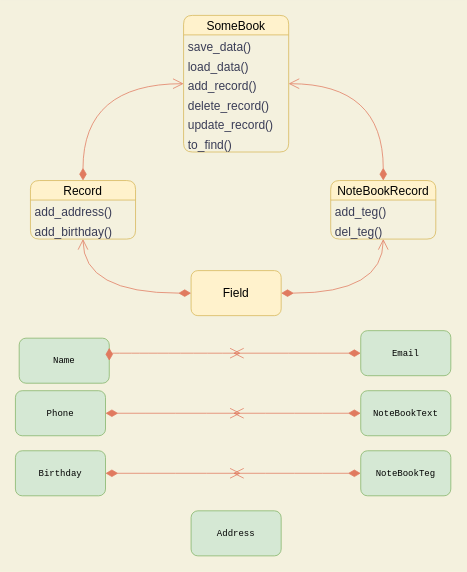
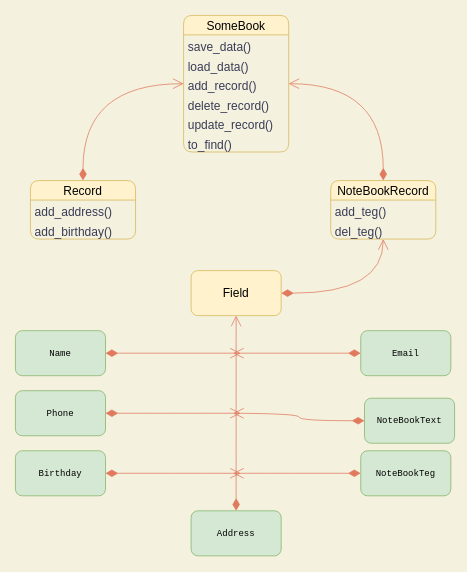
  <mxCell id="0" />
  <mxCell id="1" parent="0" />
  <mxCell id="2" value="SomeBook" style="swimlane;fontStyle=0;childLayout=stackLayout;horizontal=1;startSize=26;fillColor=#fff2cc;horizontalStack=0;resizeParent=1;resizeParentMax=0;resizeLast=0;collapsible=1;marginBottom=0;fontSize=16;strokeColor=#d6b656;rounded=1;" vertex="1" parent="1"><mxGeometry x="244" y="20" width="140" height="182" as="geometry"><mxRectangle x="305" y="140" width="120" height="30" as="alternateBounds" /></mxGeometry></mxCell>
  <mxCell id="3" value="save_data()" style="text;strokeColor=none;fillColor=none;align=left;verticalAlign=top;spacingLeft=4;spacingRight=4;overflow=hidden;rotatable=0;points=[[0,0.5],[1,0.5]];portConstraint=eastwest;fontSize=16;fontColor=#393C56;" vertex="1" parent="2"><mxGeometry y="26" width="140" height="26" as="geometry" /></mxCell>
  <mxCell id="4" value="load_data()" style="text;strokeColor=none;fillColor=none;align=left;verticalAlign=top;spacingLeft=4;spacingRight=4;overflow=hidden;rotatable=0;points=[[0,0.5],[1,0.5]];portConstraint=eastwest;fontSize=16;fontColor=#393C56;" vertex="1" parent="2"><mxGeometry y="52" width="140" height="26" as="geometry" /></mxCell>
  <mxCell id="5" value="add_record()" style="text;strokeColor=none;fillColor=none;align=left;verticalAlign=top;spacingLeft=4;spacingRight=4;overflow=hidden;rotatable=0;points=[[0,0.5],[1,0.5]];portConstraint=eastwest;fontSize=16;fontColor=#393C56;" vertex="1" parent="2"><mxGeometry y="78" width="140" height="26" as="geometry" /></mxCell>
  <mxCell id="6" value="delete_record()" style="text;strokeColor=none;fillColor=none;align=left;verticalAlign=top;spacingLeft=4;spacingRight=4;overflow=hidden;rotatable=0;points=[[0,0.5],[1,0.5]];portConstraint=eastwest;fontSize=16;fontColor=#393C56;" vertex="1" parent="2"><mxGeometry y="104" width="140" height="26" as="geometry" /></mxCell>
  <mxCell id="7" value="update_record()" style="text;strokeColor=none;fillColor=none;align=left;verticalAlign=top;spacingLeft=4;spacingRight=4;overflow=hidden;rotatable=0;points=[[0,0.5],[1,0.5]];portConstraint=eastwest;fontSize=16;fontColor=#393C56;" vertex="1" parent="2"><mxGeometry y="130" width="140" height="26" as="geometry" /></mxCell>
  <mxCell id="8" value="to_find()" style="text;strokeColor=none;fillColor=none;align=left;verticalAlign=top;spacingLeft=4;spacingRight=4;overflow=hidden;rotatable=0;points=[[0,0.5],[1,0.5]];portConstraint=eastwest;fontSize=16;fontColor=#393C56;" vertex="1" parent="2"><mxGeometry y="156" width="140" height="26" as="geometry" /></mxCell>
  <mxCell id="9" value="Record" style="swimlane;fontStyle=0;childLayout=stackLayout;horizontal=1;startSize=26;fillColor=#fff2cc;horizontalStack=0;resizeParent=1;resizeParentMax=0;resizeLast=0;collapsible=1;marginBottom=0;fontSize=16;strokeColor=#d6b656;rounded=1;" vertex="1" parent="1"><mxGeometry x="40" y="240" width="140" height="78" as="geometry"><mxRectangle x="305" y="140" width="120" height="30" as="alternateBounds" /></mxGeometry></mxCell>
  <mxCell id="10" value="add_address()" style="text;strokeColor=none;fillColor=none;align=left;verticalAlign=top;spacingLeft=4;spacingRight=4;overflow=hidden;rotatable=0;points=[[0,0.5],[1,0.5]];portConstraint=eastwest;fontSize=16;fontColor=#393C56;" vertex="1" parent="9"><mxGeometry y="26" width="140" height="26" as="geometry" /></mxCell>
  <mxCell id="11" value="add_birthday()" style="text;strokeColor=none;fillColor=none;align=left;verticalAlign=top;spacingLeft=4;spacingRight=4;overflow=hidden;rotatable=0;points=[[0,0.5],[1,0.5]];portConstraint=eastwest;fontSize=16;fontColor=#393C56;" vertex="1" parent="9"><mxGeometry y="52" width="140" height="26" as="geometry" /></mxCell>
  <mxCell id="12" value="NoteBookRecord" style="swimlane;fontStyle=0;childLayout=stackLayout;horizontal=1;startSize=26;fillColor=#fff2cc;horizontalStack=0;resizeParent=1;resizeParentMax=0;resizeLast=0;collapsible=1;marginBottom=0;fontSize=16;strokeColor=#d6b656;rounded=1;" vertex="1" parent="1"><mxGeometry x="440" y="240" width="140" height="78" as="geometry"><mxRectangle x="305" y="140" width="120" height="30" as="alternateBounds" /></mxGeometry></mxCell>
  <mxCell id="13" value="add_teg()" style="text;strokeColor=none;fillColor=none;align=left;verticalAlign=top;spacingLeft=4;spacingRight=4;overflow=hidden;rotatable=0;points=[[0,0.5],[1,0.5]];portConstraint=eastwest;fontSize=16;fontColor=#393C56;" vertex="1" parent="12"><mxGeometry y="26" width="140" height="26" as="geometry" /></mxCell>
  <mxCell id="14" value="del_teg()" style="text;strokeColor=none;fillColor=none;align=left;verticalAlign=top;spacingLeft=4;spacingRight=4;overflow=hidden;rotatable=0;points=[[0,0.5],[1,0.5]];portConstraint=eastwest;fontSize=16;fontColor=#393C56;" vertex="1" parent="12"><mxGeometry y="52" width="140" height="26" as="geometry" /></mxCell>
  <mxCell id="15" value="" style="endArrow=open;html=1;endSize=12;startArrow=diamondThin;startSize=14;startFill=1;edgeStyle=orthogonalEdgeStyle;align=left;verticalAlign=bottom;rounded=0;fontSize=12;fontColor=#393C56;strokeColor=#E07A5F;fillColor=#F2CC8F;curved=1;entryX=0;entryY=0.5;entryDx=0;entryDy=0;labelBackgroundColor=#F4F1DE;exitX=0.5;exitY=0;exitDx=0;exitDy=0;" edge="1" parent="1" source="9" target="5"><mxGeometry x="-1" y="3" relative="1" as="geometry"><mxPoint x="100" y="240" as="sourcePoint" /><mxPoint x="60" y="180" as="targetPoint" /><Array as="points"><mxPoint x="110" y="111" /></Array></mxGeometry></mxCell>
  <mxCell id="16" value="" style="endArrow=open;html=1;endSize=12;startArrow=diamondThin;startSize=14;startFill=1;edgeStyle=orthogonalEdgeStyle;align=left;verticalAlign=bottom;rounded=0;fontSize=12;fontColor=#393C56;strokeColor=#E07A5F;fillColor=#F2CC8F;curved=1;entryX=1;entryY=0.5;entryDx=0;entryDy=0;labelBackgroundColor=#F4F1DE;exitX=0.5;exitY=0;exitDx=0;exitDy=0;" edge="1" parent="1" source="12" target="5"><mxGeometry x="-1" y="3" relative="1" as="geometry"><mxPoint x="490" y="230" as="sourcePoint" /><mxPoint x="645" y="111" as="targetPoint" /><Array as="points"><mxPoint x="510" y="111" /></Array></mxGeometry></mxCell>
  <mxCell id="17" value="Field" style="whiteSpace=wrap;html=1;fontSize=16;fillColor=#fff2cc;strokeColor=#d6b656;fontStyle=0;startSize=26;rounded=1;" vertex="1" parent="1"><mxGeometry x="254" y="360" width="120" height="60" as="geometry" /></mxCell>
  <mxCell id="18" value="" style="endArrow=open;html=1;endSize=12;startArrow=diamondThin;startSize=14;startFill=1;edgeStyle=orthogonalEdgeStyle;align=left;verticalAlign=bottom;rounded=0;fontSize=12;fontColor=#393C56;strokeColor=#E07A5F;fillColor=#F2CC8F;curved=1;labelBackgroundColor=#F4F1DE;exitX=1;exitY=0.5;exitDx=0;exitDy=0;entryX=0.5;entryY=1;entryDx=0;entryDy=0;entryPerimeter=0;" edge="1" parent="1" source="17" target="14"><mxGeometry x="-1" y="3" relative="1" as="geometry"><mxPoint x="334" y="380" as="sourcePoint" /><mxPoint x="510" y="320" as="targetPoint" /><Array as="points"><mxPoint x="510" y="390" /></Array></mxGeometry></mxCell>
- <mxCell id="19" value="" style="endArrow=open;html=1;endSize=12;startArrow=diamondThin;startSize=14;startFill=1;edgeStyle=orthogonalEdgeStyle;align=left;verticalAlign=bottom;rounded=0;fontSize=12;fontColor=#393C56;strokeColor=#E07A5F;fillColor=#F2CC8F;curved=1;exitX=0;exitY=0.5;exitDx=0;exitDy=0;entryX=0.5;entryY=1;entryDx=0;entryDy=0;entryPerimeter=0;" edge="1" parent="1" source="17" target="11"><mxGeometry x="-1" y="3" relative="1" as="geometry"><mxPoint x="-170" y="590" as="sourcePoint" /><mxPoint x="-10" y="590" as="targetPoint" /></mxGeometry></mxCell>
- <mxCell id="20" value="&lt;div style=&quot;font-family: &amp;quot;Fira Code&amp;quot;, Consolas, &amp;quot;Courier New&amp;quot;, monospace, Menlo, Monaco, &amp;quot;Courier New&amp;quot;, monospace; font-size: 12px; line-height: 18px;&quot;&gt;&lt;span style=&quot;&quot;&gt;Name&lt;/span&gt;&lt;/div&gt;" style="whiteSpace=wrap;html=1;fontSize=16;fillColor=#d5e8d4;strokeColor=#82b366;fontStyle=0;startSize=26;rounded=1;labelBackgroundColor=none;glass=0;" vertex="1" parent="1"><mxGeometry x="25" y="450" width="120" height="60" as="geometry" /></mxCell>
+ <mxCell id="20" value="&lt;div style=&quot;font-family: &amp;quot;Fira Code&amp;quot;, Consolas, &amp;quot;Courier New&amp;quot;, monospace, Menlo, Monaco, &amp;quot;Courier New&amp;quot;, monospace; font-size: 12px; line-height: 18px;&quot;&gt;&lt;span style=&quot;&quot;&gt;Name&lt;/span&gt;&lt;/div&gt;" style="whiteSpace=wrap;html=1;fontSize=16;fillColor=#d5e8d4;strokeColor=#82b366;fontStyle=0;startSize=26;rounded=1;labelBackgroundColor=none;glass=0;" vertex="1" parent="1"><mxGeometry x="20" y="440" width="120" height="60" as="geometry" /></mxCell>
  <mxCell id="21" value="&lt;div style=&quot;font-family: &amp;quot;Fira Code&amp;quot;, Consolas, &amp;quot;Courier New&amp;quot;, monospace, Menlo, Monaco, &amp;quot;Courier New&amp;quot;, monospace; font-size: 12px; line-height: 18px;&quot;&gt;&lt;span style=&quot;&quot;&gt;Phone&lt;/span&gt;&lt;/div&gt;" style="whiteSpace=wrap;html=1;fontSize=16;fillColor=#d5e8d4;strokeColor=#82b366;fontStyle=0;startSize=26;rounded=1;labelBackgroundColor=none;" vertex="1" parent="1"><mxGeometry x="20" y="520" width="120" height="60" as="geometry" /></mxCell>
  <mxCell id="22" value="&lt;div style=&quot;font-family: &amp;quot;Fira Code&amp;quot;, Consolas, &amp;quot;Courier New&amp;quot;, monospace, Menlo, Monaco, &amp;quot;Courier New&amp;quot;, monospace; font-size: 12px; line-height: 18px;&quot;&gt;&lt;span style=&quot;&quot;&gt;Birthday&lt;/span&gt;&lt;/div&gt;" style="whiteSpace=wrap;html=1;fontSize=16;fillColor=#d5e8d4;strokeColor=#82b366;fontStyle=0;startSize=26;rounded=1;labelBackgroundColor=none;" vertex="1" parent="1"><mxGeometry x="20" y="600" width="120" height="60" as="geometry" /></mxCell>
  <mxCell id="23" value="&lt;div style=&quot;font-family: &amp;quot;Fira Code&amp;quot;, Consolas, &amp;quot;Courier New&amp;quot;, monospace, Menlo, Monaco, &amp;quot;Courier New&amp;quot;, monospace; font-size: 12px; line-height: 18px;&quot;&gt;&lt;span style=&quot;&quot;&gt;Address&lt;/span&gt;&lt;/div&gt;" style="whiteSpace=wrap;html=1;fontSize=16;fillColor=#d5e8d4;strokeColor=#82b366;fontStyle=0;startSize=26;rounded=1;labelBackgroundColor=none;" vertex="1" parent="1"><mxGeometry x="254" y="680" width="120" height="60" as="geometry" /></mxCell>
  <mxCell id="24" value="&lt;div style=&quot;font-family: &amp;quot;Fira Code&amp;quot;, Consolas, &amp;quot;Courier New&amp;quot;, monospace, Menlo, Monaco, &amp;quot;Courier New&amp;quot;, monospace; font-size: 12px; line-height: 18px;&quot;&gt;&lt;span style=&quot;&quot;&gt;Email&lt;/span&gt;&lt;/div&gt;" style="whiteSpace=wrap;html=1;fontSize=16;fillColor=#d5e8d4;strokeColor=#82b366;fontStyle=0;startSize=26;rounded=1;labelBackgroundColor=none;" vertex="1" parent="1"><mxGeometry x="480" y="440" width="120" height="60" as="geometry" /></mxCell>
- <mxCell id="25" value="&lt;div style=&quot;font-family: &amp;quot;Fira Code&amp;quot;, Consolas, &amp;quot;Courier New&amp;quot;, monospace, Menlo, Monaco, &amp;quot;Courier New&amp;quot;, monospace; font-size: 12px; line-height: 18px;&quot;&gt;&lt;span style=&quot;&quot;&gt;NoteBookText&lt;/span&gt;&lt;/div&gt;" style="whiteSpace=wrap;html=1;fontSize=16;fillColor=#d5e8d4;strokeColor=#82b366;fontStyle=0;startSize=26;rounded=1;labelBackgroundColor=none;" vertex="1" parent="1"><mxGeometry x="480" y="520" width="120" height="60" as="geometry" /></mxCell>
+ <mxCell id="25" value="&lt;div style=&quot;font-family: &amp;quot;Fira Code&amp;quot;, Consolas, &amp;quot;Courier New&amp;quot;, monospace, Menlo, Monaco, &amp;quot;Courier New&amp;quot;, monospace; font-size: 12px; line-height: 18px;&quot;&gt;&lt;span style=&quot;&quot;&gt;NoteBookText&lt;/span&gt;&lt;/div&gt;" style="whiteSpace=wrap;html=1;fontSize=16;fillColor=#d5e8d4;strokeColor=#82b366;fontStyle=0;startSize=26;rounded=1;labelBackgroundColor=none;" vertex="1" parent="1"><mxGeometry x="485" y="530" width="120" height="60" as="geometry" /></mxCell>
  <mxCell id="26" value="&lt;div style=&quot;font-family: &amp;quot;Fira Code&amp;quot;, Consolas, &amp;quot;Courier New&amp;quot;, monospace, Menlo, Monaco, &amp;quot;Courier New&amp;quot;, monospace; font-size: 12px; line-height: 18px;&quot;&gt;&lt;span style=&quot;&quot;&gt;NoteBookTeg&lt;/span&gt;&lt;/div&gt;" style="whiteSpace=wrap;html=1;fontSize=16;fillColor=#d5e8d4;strokeColor=#82b366;fontStyle=0;startSize=26;rounded=1;labelBackgroundColor=none;" vertex="1" parent="1"><mxGeometry x="480" y="600" width="120" height="60" as="geometry" /></mxCell>
+ <mxCell id="27" value="" style="endArrow=open;html=1;endSize=12;startArrow=diamondThin;startSize=14;startFill=1;edgeStyle=orthogonalEdgeStyle;align=left;verticalAlign=bottom;rounded=0;fontSize=12;fontColor=#393C56;strokeColor=#E07A5F;fillColor=#F2CC8F;curved=1;entryX=0.5;entryY=1;entryDx=0;entryDy=0;exitX=0.5;exitY=0;exitDx=0;exitDy=0;" edge="1" parent="1" source="23" target="17"><mxGeometry x="-1" y="-14" relative="1" as="geometry"><mxPoint x="300" y="680" as="sourcePoint" /><mxPoint x="460" y="680" as="targetPoint" /><mxPoint as="offset" /></mxGeometry></mxCell>
  <mxCell id="28" value="" style="endArrow=open;html=1;endSize=12;startArrow=diamondThin;startSize=14;startFill=1;edgeStyle=orthogonalEdgeStyle;align=left;verticalAlign=bottom;rounded=0;fontSize=12;fontColor=#393C56;strokeColor=#E07A5F;fillColor=#F2CC8F;curved=1;exitX=0;exitY=0.5;exitDx=0;exitDy=0;" edge="1" parent="1" source="24"><mxGeometry x="-1" y="3" relative="1" as="geometry"><mxPoint x="490" y="490" as="sourcePoint" /><mxPoint x="310" y="470" as="targetPoint" /><Array as="points"><mxPoint x="380" y="470" /><mxPoint x="380" y="470" /></Array></mxGeometry></mxCell>
  <mxCell id="29" value="" style="endArrow=open;html=1;endSize=12;startArrow=diamondThin;startSize=14;startFill=1;edgeStyle=orthogonalEdgeStyle;align=left;verticalAlign=bottom;rounded=0;fontSize=12;fontColor=#393C56;strokeColor=#E07A5F;fillColor=#F2CC8F;curved=1;exitX=0;exitY=0.5;exitDx=0;exitDy=0;" edge="1" parent="1" source="25"><mxGeometry x="-1" y="3" relative="1" as="geometry"><mxPoint x="490" y="490" as="sourcePoint" /><mxPoint x="310" y="550" as="targetPoint" /></mxGeometry></mxCell>
  <mxCell id="30" value="" style="endArrow=open;html=1;endSize=12;startArrow=diamondThin;startSize=14;startFill=1;edgeStyle=orthogonalEdgeStyle;align=left;verticalAlign=bottom;rounded=0;fontSize=12;fontColor=#393C56;strokeColor=#E07A5F;fillColor=#F2CC8F;curved=1;exitX=0;exitY=0.5;exitDx=0;exitDy=0;" edge="1" parent="1" source="26"><mxGeometry x="-1" y="3" relative="1" as="geometry"><mxPoint x="400" y="550" as="sourcePoint" /><mxPoint x="310" y="630" as="targetPoint" /></mxGeometry></mxCell>
  <mxCell id="31" value="" style="endArrow=open;html=1;endSize=12;startArrow=diamondThin;startSize=14;startFill=1;edgeStyle=orthogonalEdgeStyle;align=left;verticalAlign=bottom;rounded=0;fontSize=12;fontColor=#393C56;strokeColor=#E07A5F;fillColor=#F2CC8F;curved=1;exitX=1;exitY=0.5;exitDx=0;exitDy=0;" edge="1" parent="1" source="20"><mxGeometry x="-1" y="3" relative="1" as="geometry"><mxPoint x="180" y="470" as="sourcePoint" /><mxPoint x="320" y="470" as="targetPoint" /><Array as="points"><mxPoint x="140" y="470" /><mxPoint x="140" y="470" /></Array></mxGeometry></mxCell>
  <mxCell id="32" value="" style="endArrow=open;html=1;endSize=12;startArrow=diamondThin;startSize=14;startFill=1;edgeStyle=orthogonalEdgeStyle;align=left;verticalAlign=bottom;rounded=0;fontSize=12;fontColor=#393C56;strokeColor=#E07A5F;fillColor=#F2CC8F;curved=1;exitX=1;exitY=0.5;exitDx=0;exitDy=0;" edge="1" parent="1" source="21"><mxGeometry x="-1" y="3" relative="1" as="geometry"><mxPoint x="400" y="550" as="sourcePoint" /><mxPoint x="320" y="550" as="targetPoint" /></mxGeometry></mxCell>
  <mxCell id="33" value="" style="endArrow=open;html=1;endSize=12;startArrow=diamondThin;startSize=14;startFill=1;edgeStyle=orthogonalEdgeStyle;align=left;verticalAlign=bottom;rounded=0;fontSize=12;fontColor=#393C56;strokeColor=#E07A5F;fillColor=#F2CC8F;curved=1;exitX=1;exitY=0.5;exitDx=0;exitDy=0;" edge="1" parent="1" source="22"><mxGeometry x="-1" y="3" relative="1" as="geometry"><mxPoint x="400" y="550" as="sourcePoint" /><mxPoint x="320" y="630" as="targetPoint" /></mxGeometry></mxCell>
